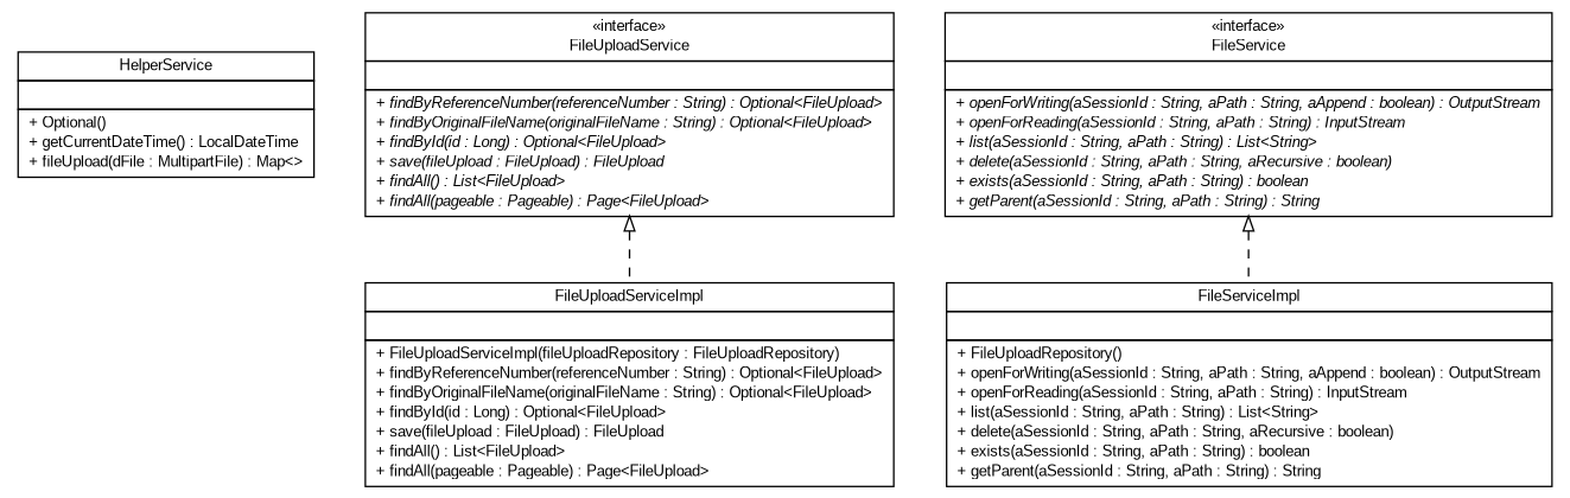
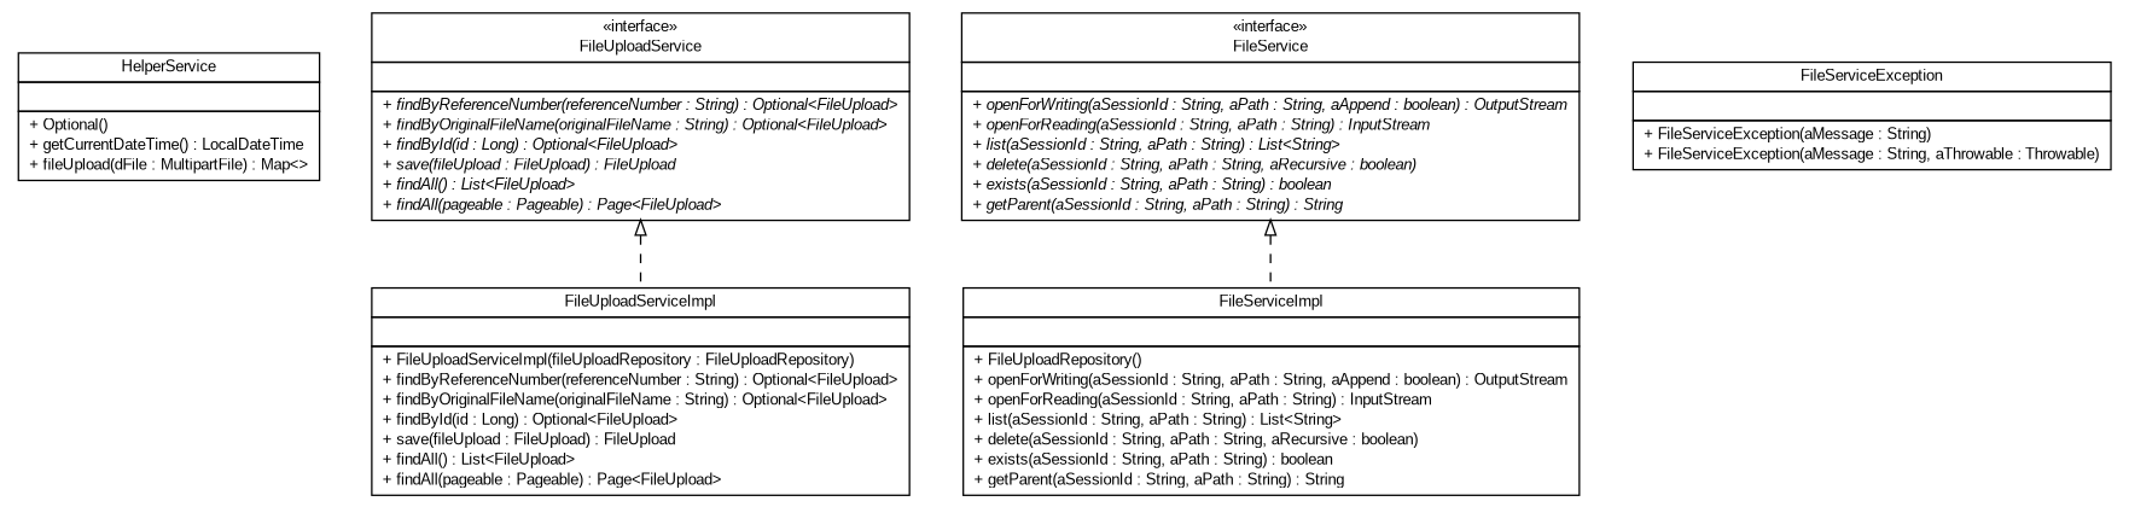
  digraph {
    nodesep=0.25
    ranksep=0.5
    node [fontcolor=black fontname=arial fontsize=10.0 shape=plaintext]
    edge [arrowtail=empty dir=back fontname=arial fontsize=10 headport=p labelfontname=arial labelfontsize=10 style=dashed tailport=p]
    n1 [label=<<table title="de.exb.platform.cloud.fileservice.service.HelperService" border="0" cellborder="1" cellspacing="0" cellpadding="2" port="p" href="./HelperService.html"> 		<tr><td><table border="0" cellspacing="0" cellpadding="1"> <tr><td align="center" balign="center"> HelperService </td></tr> 		</table></td></tr> 		<tr><td><table border="0" cellspacing="0" cellpadding="1"> <tr><td align="left" balign="left">  </td></tr> 		</table></td></tr> 		<tr><td><table border="0" cellspacing="0" cellpadding="1"> <tr><td align="left" balign="left"> + Optional() </td></tr> <tr><td align="left" balign="left"> + getCurrentDateTime() : LocalDateTime </td></tr> <tr><td align="left" balign="left"> + fileUpload(dFile : MultipartFile) : Map&lt;&gt; </td></tr> 		</table></td></tr> 		</table>>]
    n2 [label=<<table title="de.exb.platform.cloud.fileservice.service.FileUploadServiceImpl" border="0" cellborder="1" cellspacing="0" cellpadding="2" port="p" href="./FileUploadServiceImpl.html"> 		<tr><td><table border="0" cellspacing="0" cellpadding="1"> <tr><td align="center" balign="center"> FileUploadServiceImpl </td></tr> 		</table></td></tr> 		<tr><td><table border="0" cellspacing="0" cellpadding="1"> <tr><td align="left" balign="left">  </td></tr> 		</table></td></tr> 		<tr><td><table border="0" cellspacing="0" cellpadding="1"> <tr><td align="left" balign="left"> + FileUploadServiceImpl(fileUploadRepository : FileUploadRepository) </td></tr> <tr><td align="left" balign="left"> + findByReferenceNumber(referenceNumber : String) : Optional&lt;FileUpload&gt; </td></tr> <tr><td align="left" balign="left"> + findByOriginalFileName(originalFileName : String) : Optional&lt;FileUpload&gt; </td></tr> <tr><td align="left" balign="left"> + findById(id : Long) : Optional&lt;FileUpload&gt; </td></tr> <tr><td align="left" balign="left"> + save(fileUpload : FileUpload) : FileUpload </td></tr> <tr><td align="left" balign="left"> + findAll() : List&lt;FileUpload&gt; </td></tr> <tr><td align="left" balign="left"> + findAll(pageable : Pageable) : Page&lt;FileUpload&gt; </td></tr> 		</table></td></tr> 		</table>>]
    n3 [label=<<table title="de.exb.platform.cloud.fileservice.service.FileUploadService" border="0" cellborder="1" cellspacing="0" cellpadding="2" port="p" href="./FileUploadService.html"> 		<tr><td><table border="0" cellspacing="0" cellpadding="1"> <tr><td align="center" balign="center"> &#171;interface&#187; </td></tr> <tr><td align="center" balign="center"> FileUploadService </td></tr> 		</table></td></tr> 		<tr><td><table border="0" cellspacing="0" cellpadding="1"> <tr><td align="left" balign="left">  </td></tr> 		</table></td></tr> 		<tr><td><table border="0" cellspacing="0" cellpadding="1"> <tr><td align="left" balign="left"><font face="arial italic" point-size="10.0"> + findByReferenceNumber(referenceNumber : String) : Optional&lt;FileUpload&gt; </font></td></tr> <tr><td align="left" balign="left"><font face="arial italic" point-size="10.0"> + findByOriginalFileName(originalFileName : String) : Optional&lt;FileUpload&gt; </font></td></tr> <tr><td align="left" balign="left"><font face="arial italic" point-size="10.0"> + findById(id : Long) : Optional&lt;FileUpload&gt; </font></td></tr> <tr><td align="left" balign="left"><font face="arial italic" point-size="10.0"> + save(fileUpload : FileUpload) : FileUpload </font></td></tr> <tr><td align="left" balign="left"><font face="arial italic" point-size="10.0"> + findAll() : List&lt;FileUpload&gt; </font></td></tr> <tr><td align="left" balign="left"><font face="arial italic" point-size="10.0"> + findAll(pageable : Pageable) : Page&lt;FileUpload&gt; </font></td></tr> 		</table></td></tr> 		</table>>]
    n4 [label=<<table title="de.exb.platform.cloud.fileservice.service.FileServiceImpl" border="0" cellborder="1" cellspacing="0" cellpadding="2" port="p" href="./FileServiceImpl.html"> 		<tr><td><table border="0" cellspacing="0" cellpadding="1"> <tr><td align="center" balign="center"> FileServiceImpl </td></tr> 		</table></td></tr> 		<tr><td><table border="0" cellspacing="0" cellpadding="1"> <tr><td align="left" balign="left">  </td></tr> 		</table></td></tr> 		<tr><td><table border="0" cellspacing="0" cellpadding="1"> <tr><td align="left" balign="left"> + FileUploadRepository() </td></tr> <tr><td align="left" balign="left"> + openForWriting(aSessionId : String, aPath : String, aAppend : boolean) : OutputStream </td></tr> <tr><td align="left" balign="left"> + openForReading(aSessionId : String, aPath : String) : InputStream </td></tr> <tr><td align="left" balign="left"> + list(aSessionId : String, aPath : String) : List&lt;String&gt; </td></tr> <tr><td align="left" balign="left"> + delete(aSessionId : String, aPath : String, aRecursive : boolean) </td></tr> <tr><td align="left" balign="left"> + exists(aSessionId : String, aPath : String) : boolean </td></tr> <tr><td align="left" balign="left"> + getParent(aSessionId : String, aPath : String) : String </td></tr> 		</table></td></tr> 		</table>>]
+   n5 [label=<<table title="de.exb.platform.cloud.fileservice.service.FileServiceException" border="0" cellborder="1" cellspacing="0" cellpadding="2" port="p" href="./FileServiceException.html"> 		<tr><td><table border="0" cellspacing="0" cellpadding="1"> <tr><td align="center" balign="center"> FileServiceException </td></tr> 		</table></td></tr> 		<tr><td><table border="0" cellspacing="0" cellpadding="1"> <tr><td align="left" balign="left">  </td></tr> 		</table></td></tr> 		<tr><td><table border="0" cellspacing="0" cellpadding="1"> <tr><td align="left" balign="left"> + FileServiceException(aMessage : String) </td></tr> <tr><td align="left" balign="left"> + FileServiceException(aMessage : String, aThrowable : Throwable) </td></tr> 		</table></td></tr> 		</table>>]
    n6 [label=<<table title="de.exb.platform.cloud.fileservice.service.FileService" border="0" cellborder="1" cellspacing="0" cellpadding="2" port="p" href="./FileService.html"> 		<tr><td><table border="0" cellspacing="0" cellpadding="1"> <tr><td align="center" balign="center"> &#171;interface&#187; </td></tr> <tr><td align="center" balign="center"> FileService </td></tr> 		</table></td></tr> 		<tr><td><table border="0" cellspacing="0" cellpadding="1"> <tr><td align="left" balign="left">  </td></tr> 		</table></td></tr> 		<tr><td><table border="0" cellspacing="0" cellpadding="1"> <tr><td align="left" balign="left"><font face="arial italic" point-size="10.0"> + openForWriting(aSessionId : String, aPath : String, aAppend : boolean) : OutputStream </font></td></tr> <tr><td align="left" balign="left"><font face="arial italic" point-size="10.0"> + openForReading(aSessionId : String, aPath : String) : InputStream </font></td></tr> <tr><td align="left" balign="left"><font face="arial italic" point-size="10.0"> + list(aSessionId : String, aPath : String) : List&lt;String&gt; </font></td></tr> <tr><td align="left" balign="left"><font face="arial italic" point-size="10.0"> + delete(aSessionId : String, aPath : String, aRecursive : boolean) </font></td></tr> <tr><td align="left" balign="left"><font face="arial italic" point-size="10.0"> + exists(aSessionId : String, aPath : String) : boolean </font></td></tr> <tr><td align="left" balign="left"><font face="arial italic" point-size="10.0"> + getParent(aSessionId : String, aPath : String) : String </font></td></tr> 		</table></td></tr> 		</table>>]
    n3 -> n2
    n6 -> n4
  }
